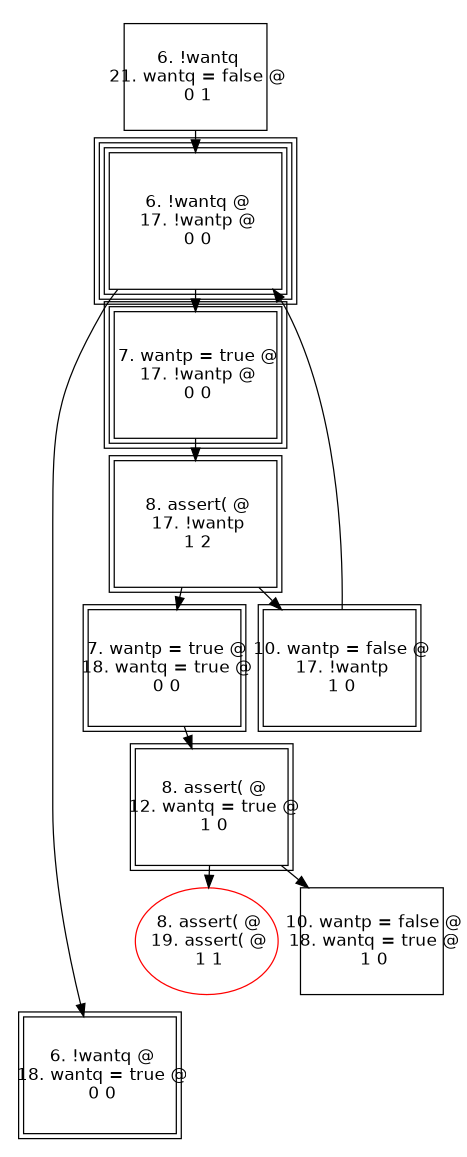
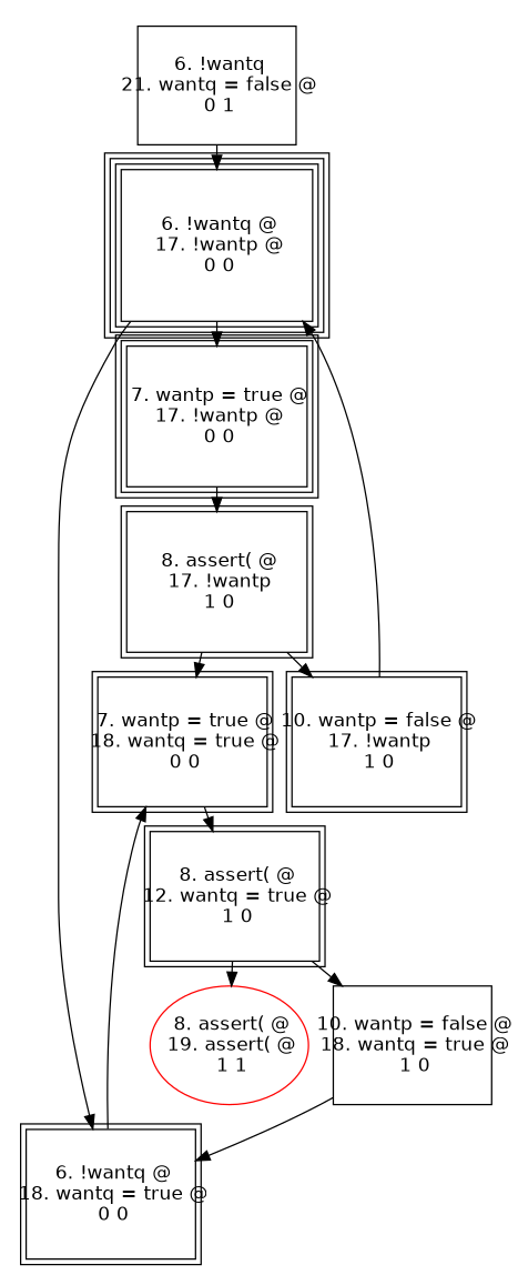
  digraph {
    ranksep=.25
    node [fixedsize=true fontname=Helvetica fontsize=14 peripheries=2 shape=box]
    n1 [height=1.2 label=" 6. !wantq @\n 17. !wantp @\n 0 0\n" peripheries=4 width=1.6]
    n2 [height=1.2 label=" 7. wantp = true @\n 17. !wantp @\n 0 0\n" peripheries=3 width=1.6]
    n3 [height=1.2 label=" 6. !wantq @\n 18. wantq = true @\n 0 0\n" width=1.6]
-   n4 [height=1.2 label=" 8. assert( @\n 17. !wantp\n 1 2\n" width=1.6]
+   n4 [height=1.2 label=" 8. assert( @\n 17. !wantp\n 1 0\n" width=1.6]
    n5 [height=1.2 label=" 7. wantp = true @\n 18. wantq = true @\n 0 0\n" width=1.6]
    n6 [height=1.2 label=" 10. wantp = false @\n 17. !wantp\n 1 0\n" width=1.6]
    n7 [height=1.2 label=" 8. assert( @\n 12. wantq = true @\n 1 0\n" width=1.6]
    n8 [height=1.2 label=" 10. wantp = false @\n 18. wantq = true @\n 1 0\n" peripheries=1 width=1.6]
    n9 [color=red height=1.2 label=" 8. assert( @\n 19. assert( @\n 1 1\n" peripheries=1 shape=ellipse width=1.6]
    n10 [height=1.2 label=" 6. !wantq\n 21. wantq = false @\n 0 1\n" peripheries=1 width=1.6]
    n1 -> n2
    n1 -> n3
    n2 -> n4
+   n3 -> n5
    n4 -> n5
    n4 -> n6
    n5 -> n7
    n6 -> n1
    n7 -> n8
    n7 -> n9
+   n8 -> n3
    n10 -> n1
  }
